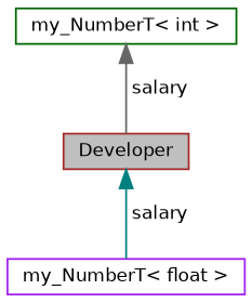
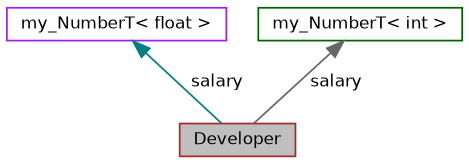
  digraph {
    node [fillcolor=white fontname=Helvetica fontsize=10 shape=record style=filled]
    edge [dir=back fontname=Helvetica fontsize=10 labelfontname=Helvetica labelfontsize=10 style=solid]
    n1 [color=brown fillcolor=grey75 fontcolor=black height=0.2 label=Developer width=0.4]
    n2 [color=purple height=0.2 label="my_NumberT\< float \>" width=0.4]
    n3 [color=darkgreen height=0.2 label="my_NumberT\< int \>" width=0.4]
-   n1 -> n2 [color=teal label=" salary"]
+   n2 -> n1 [color=teal label=" salary"]
    n3 -> n1 [color=gray40 label=" salary"]
  }
